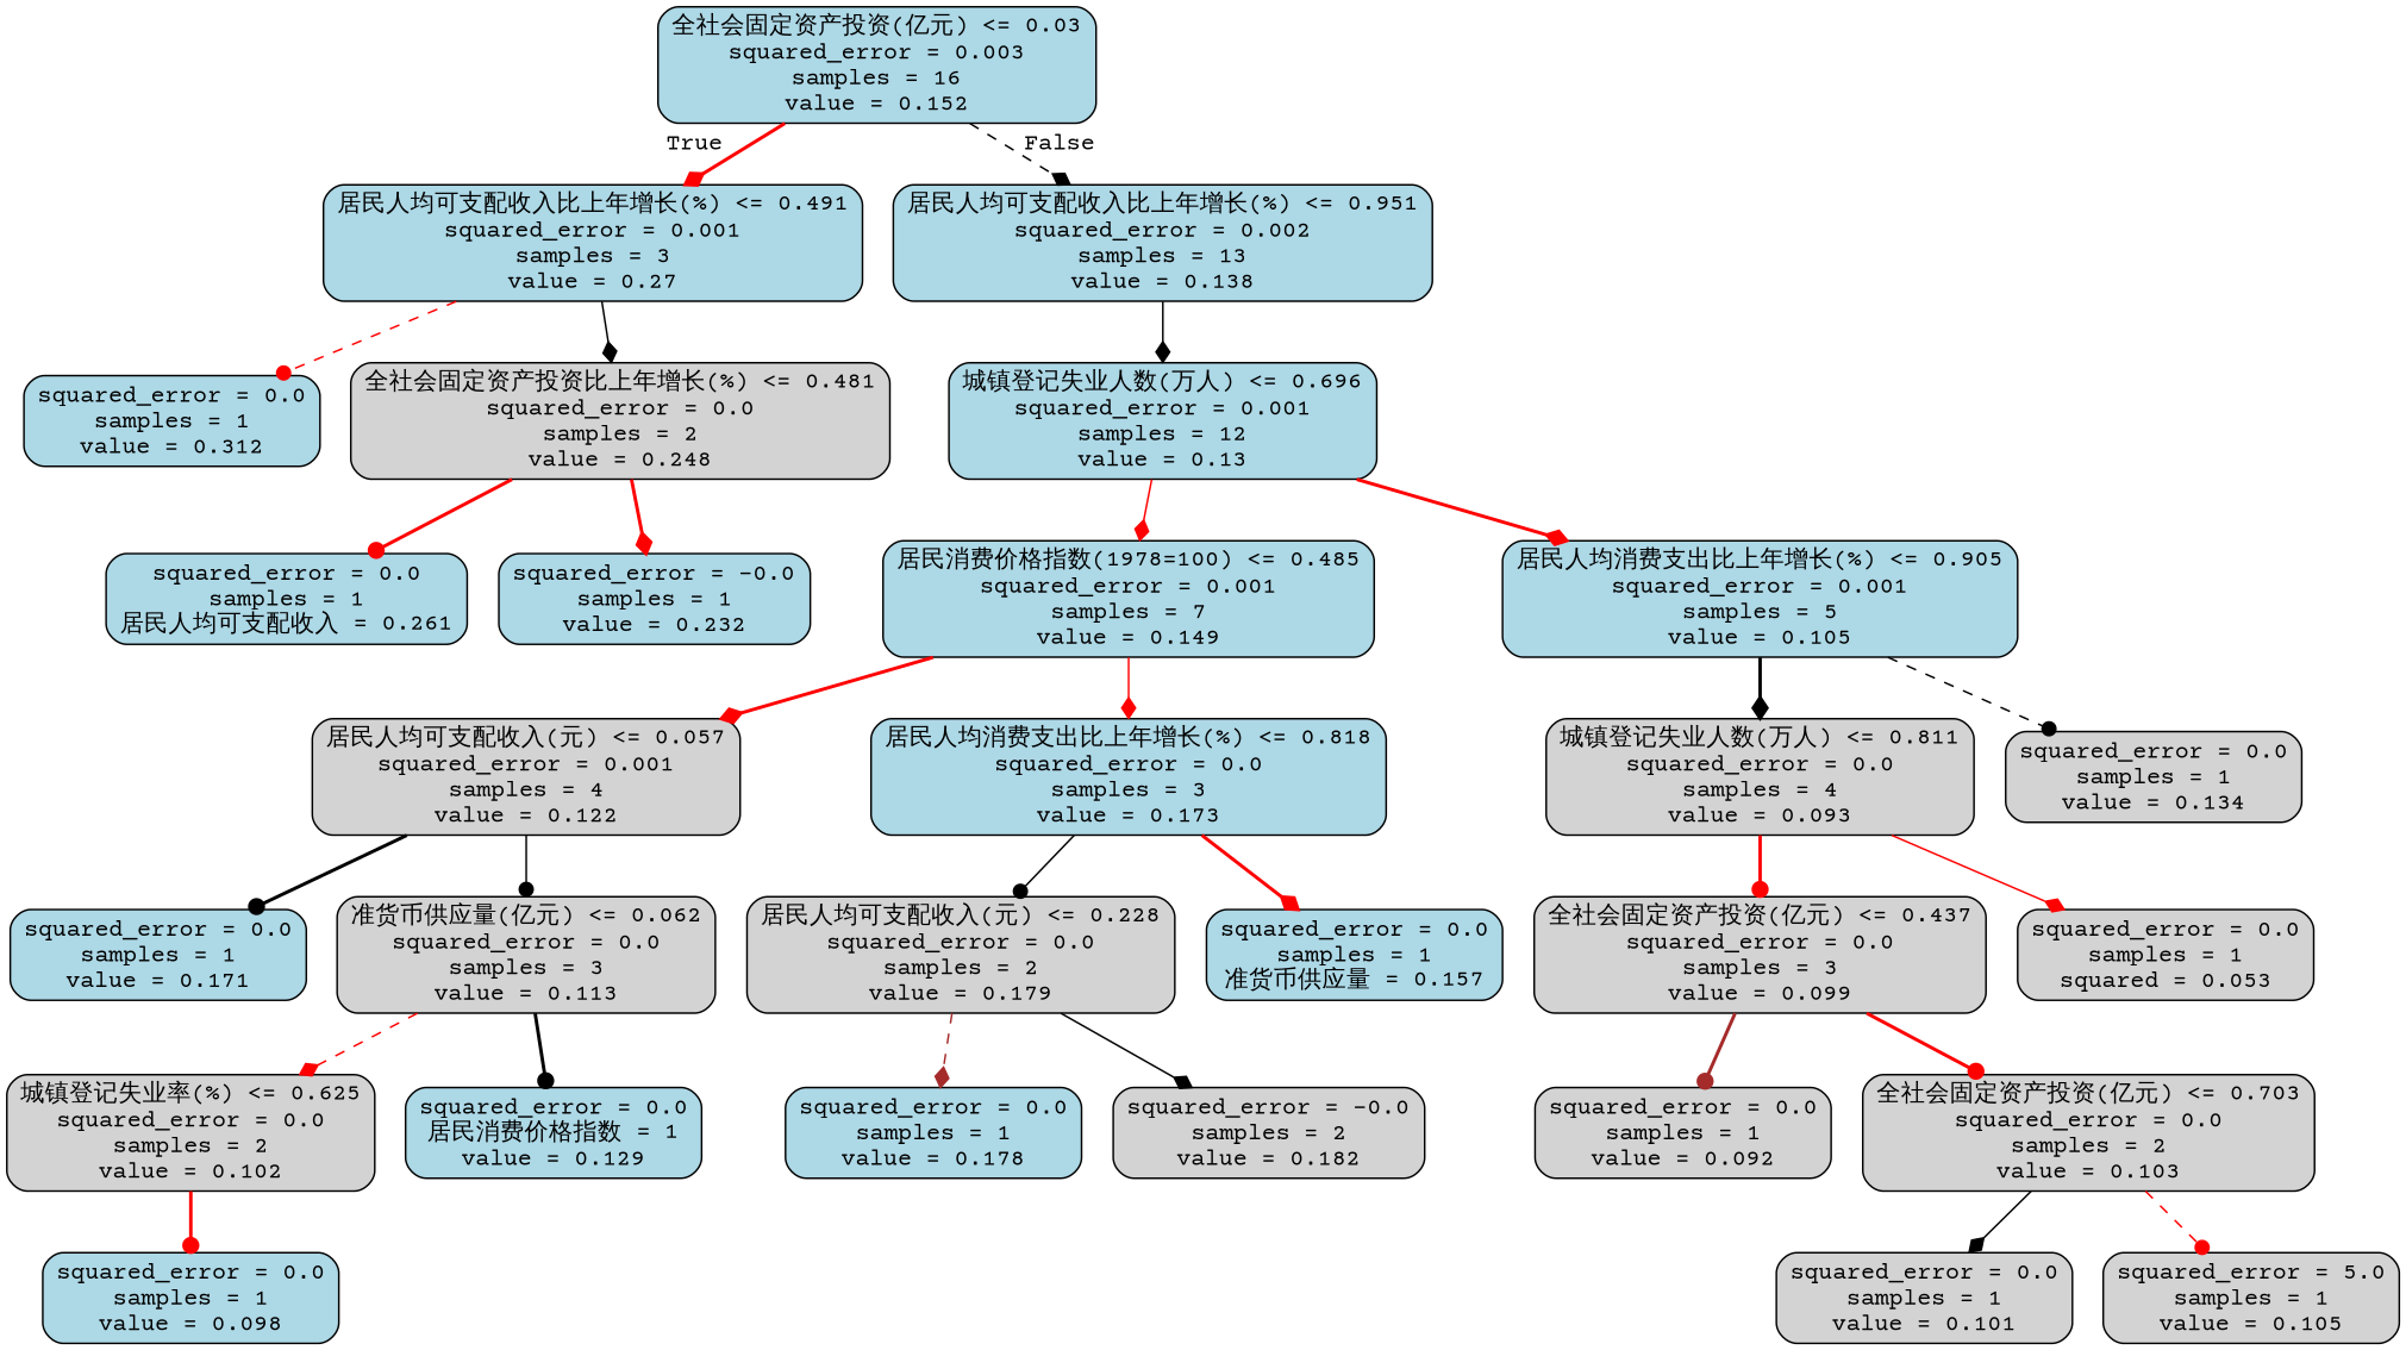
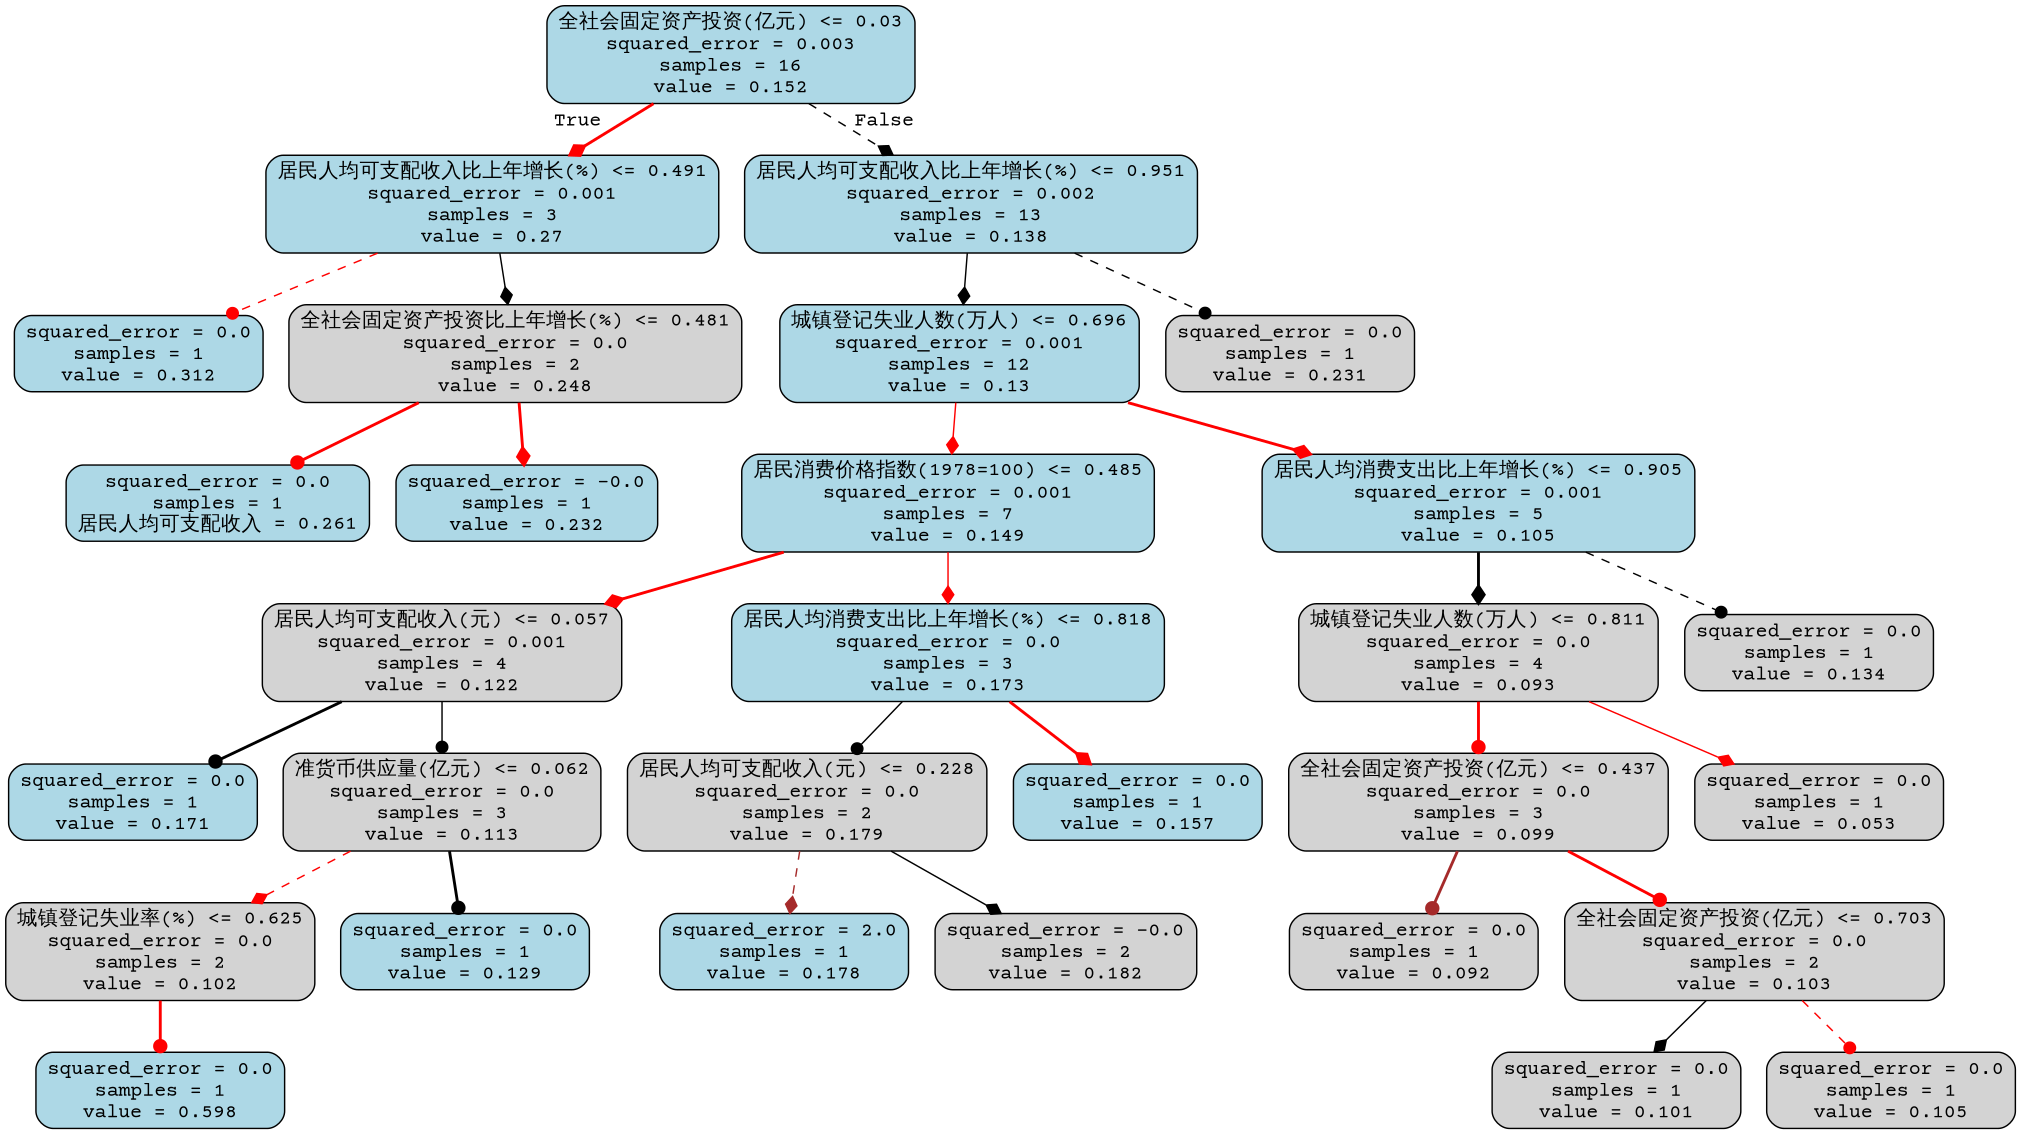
  digraph {
    fontname="Courier Prime"
    node [color=black fillcolor=lightblue fontname="Courier Prime" shape=box style="filled, rounded"]
    edge [arrowhead=diamond color=red fontname="Courier Prime" style=bold]
    n1 [label="全社会固定资产投资(亿元) <= 0.03\nsquared_error = 0.003\nsamples = 16\nvalue = 0.152"]
    n2 [label="居民人均可支配收入比上年增长(%) <= 0.491\nsquared_error = 0.001\nsamples = 3\nvalue = 0.27"]
    n3 [label="居民人均可支配收入比上年增长(%) <= 0.951\nsquared_error = 0.002\nsamples = 13\nvalue = 0.138"]
    n4 [label="squared_error = 0.0\nsamples = 1\nvalue = 0.312"]
    n5 [fillcolor=lightgrey label="全社会固定资产投资比上年增长(%) <= 0.481\nsquared_error = 0.0\nsamples = 2\nvalue = 0.248"]
    n6 [label="城镇登记失业人数(万人) <= 0.696\nsquared_error = 0.001\nsamples = 12\nvalue = 0.13"]
+   n7 [fillcolor=lightgrey label="squared_error = 0.0\nsamples = 1\nvalue = 0.231"]
    n8 [label="squared_error = 0.0\nsamples = 1\n居民人均可支配收入 = 0.261"]
    n9 [label="squared_error = -0.0\nsamples = 1\nvalue = 0.232"]
    n10 [label="居民消费价格指数(1978=100) <= 0.485\nsquared_error = 0.001\nsamples = 7\nvalue = 0.149"]
    n11 [label="居民人均消费支出比上年增长(%) <= 0.905\nsquared_error = 0.001\nsamples = 5\nvalue = 0.105"]
    n12 [fillcolor=lightgrey label="居民人均可支配收入(元) <= 0.057\nsquared_error = 0.001\nsamples = 4\nvalue = 0.122"]
    n13 [label="居民人均消费支出比上年增长(%) <= 0.818\nsquared_error = 0.0\nsamples = 3\nvalue = 0.173"]
    n14 [fillcolor=lightgrey label="城镇登记失业人数(万人) <= 0.811\nsquared_error = 0.0\nsamples = 4\nvalue = 0.093"]
    n15 [fillcolor=lightgrey label="squared_error = 0.0\nsamples = 1\nvalue = 0.134"]
    n16 [label="squared_error = 0.0\nsamples = 1\nvalue = 0.171"]
    n17 [fillcolor=lightgrey label="准货币供应量(亿元) <= 0.062\nsquared_error = 0.0\nsamples = 3\nvalue = 0.113"]
    n18 [fillcolor=lightgrey label="居民人均可支配收入(元) <= 0.228\nsquared_error = 0.0\nsamples = 2\nvalue = 0.179"]
-   n19 [label="squared_error = 0.0\nsamples = 1\n准货币供应量 = 0.157"]
+   n19 [label="squared_error = 0.0\nsamples = 1\nvalue = 0.157"]
    n20 [fillcolor=lightgrey label="城镇登记失业率(%) <= 0.625\nsquared_error = 0.0\nsamples = 2\nvalue = 0.102"]
-   n21 [label="squared_error = 0.0\n居民消费价格指数 = 1\nvalue = 0.129"]
-   n22 [label="squared_error = 0.0\nsamples = 1\nvalue = 0.098"]
-   n23 [label="squared_error = 0.0\nsamples = 1\nvalue = 0.178"]
+   n21 [label="squared_error = 0.0\nsamples = 1\nvalue = 0.129"]
+   n22 [label="squared_error = 0.0\nsamples = 1\nvalue = 0.598"]
+   n23 [label="squared_error = 2.0\nsamples = 1\nvalue = 0.178"]
    n24 [fillcolor=lightgrey label="squared_error = -0.0\nsamples = 2\nvalue = 0.182"]
    n25 [fillcolor=lightgrey label="全社会固定资产投资(亿元) <= 0.437\nsquared_error = 0.0\nsamples = 3\nvalue = 0.099"]
-   n26 [fillcolor=lightgrey label="squared_error = 0.0\nsamples = 1\nsquared = 0.053"]
+   n26 [fillcolor=lightgrey label="squared_error = 0.0\nsamples = 1\nvalue = 0.053"]
    n27 [fillcolor=lightgrey label="squared_error = 0.0\nsamples = 1\nvalue = 0.092"]
    n28 [fillcolor=lightgrey label="全社会固定资产投资(亿元) <= 0.703\nsquared_error = 0.0\nsamples = 2\nvalue = 0.103"]
    n29 [fillcolor=lightgrey label="squared_error = 0.0\nsamples = 1\nvalue = 0.101"]
-   n30 [fillcolor=lightgrey label="squared_error = 5.0\nsamples = 1\nvalue = 0.105"]
+   n30 [fillcolor=lightgrey label="squared_error = 0.0\nsamples = 1\nvalue = 0.105"]
    n1 -> n2 [headlabel=True labelangle=45 labeldistance=2.5]
    n1 -> n3 [color=black headlabel=False labelangle=-45 labeldistance=2.5 style=dashed]
    n2 -> n4 [arrowhead=dot style=dashed]
    n2 -> n5 [color=black style=solid]
    n3 -> n6 [color=black style=solid]
+   n3 -> n7 [arrowhead=dot color=black style=dashed]
    n5 -> n8 [arrowhead=dot]
    n5 -> n9
    n6 -> n10 [style=solid]
    n6 -> n11
    n10 -> n12
    n10 -> n13 [style=solid]
    n11 -> n14 [color=black]
    n11 -> n15 [arrowhead=dot color=black style=dashed]
    n12 -> n16 [arrowhead=dot color=black]
    n12 -> n17 [arrowhead=dot color=black style=solid]
    n13 -> n18 [arrowhead=dot color=black style=solid]
    n13 -> n19
    n14 -> n25 [arrowhead=dot]
    n14 -> n26 [style=solid]
    n17 -> n20 [style=dashed]
    n17 -> n21 [arrowhead=dot color=black]
    n18 -> n23 [color=brown style=dashed]
    n18 -> n24 [color=black style=solid]
    n20 -> n22 [arrowhead=dot]
    n25 -> n27 [arrowhead=dot color=brown]
    n25 -> n28 [arrowhead=dot]
    n28 -> n29 [color=black style=solid]
    n28 -> n30 [arrowhead=dot style=dashed]
  }
